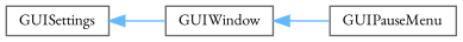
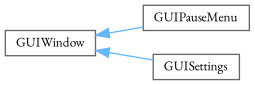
  digraph {
    fontname="EB Garamond"
    rankdir=LR
    node [color=grey40 fillcolor=white fontname="EB Garamond" fontsize=10 shape=box style=filled]
    edge [color=steelblue1 dir=back fontname="EB Garamond" fontsize=10 labelfontname=Helvetica labelfontsize=10 style=solid]
    n1 [height=0.2 label=GUIWindow width=0.4]
    n2 [height=0.2 label=GUIPauseMenu width=0.4]
    n3 [height=0.2 label=GUISettings width=0.4]
    n1 -> n2
-   n3 -> n1
+   n1 -> n3
  }
